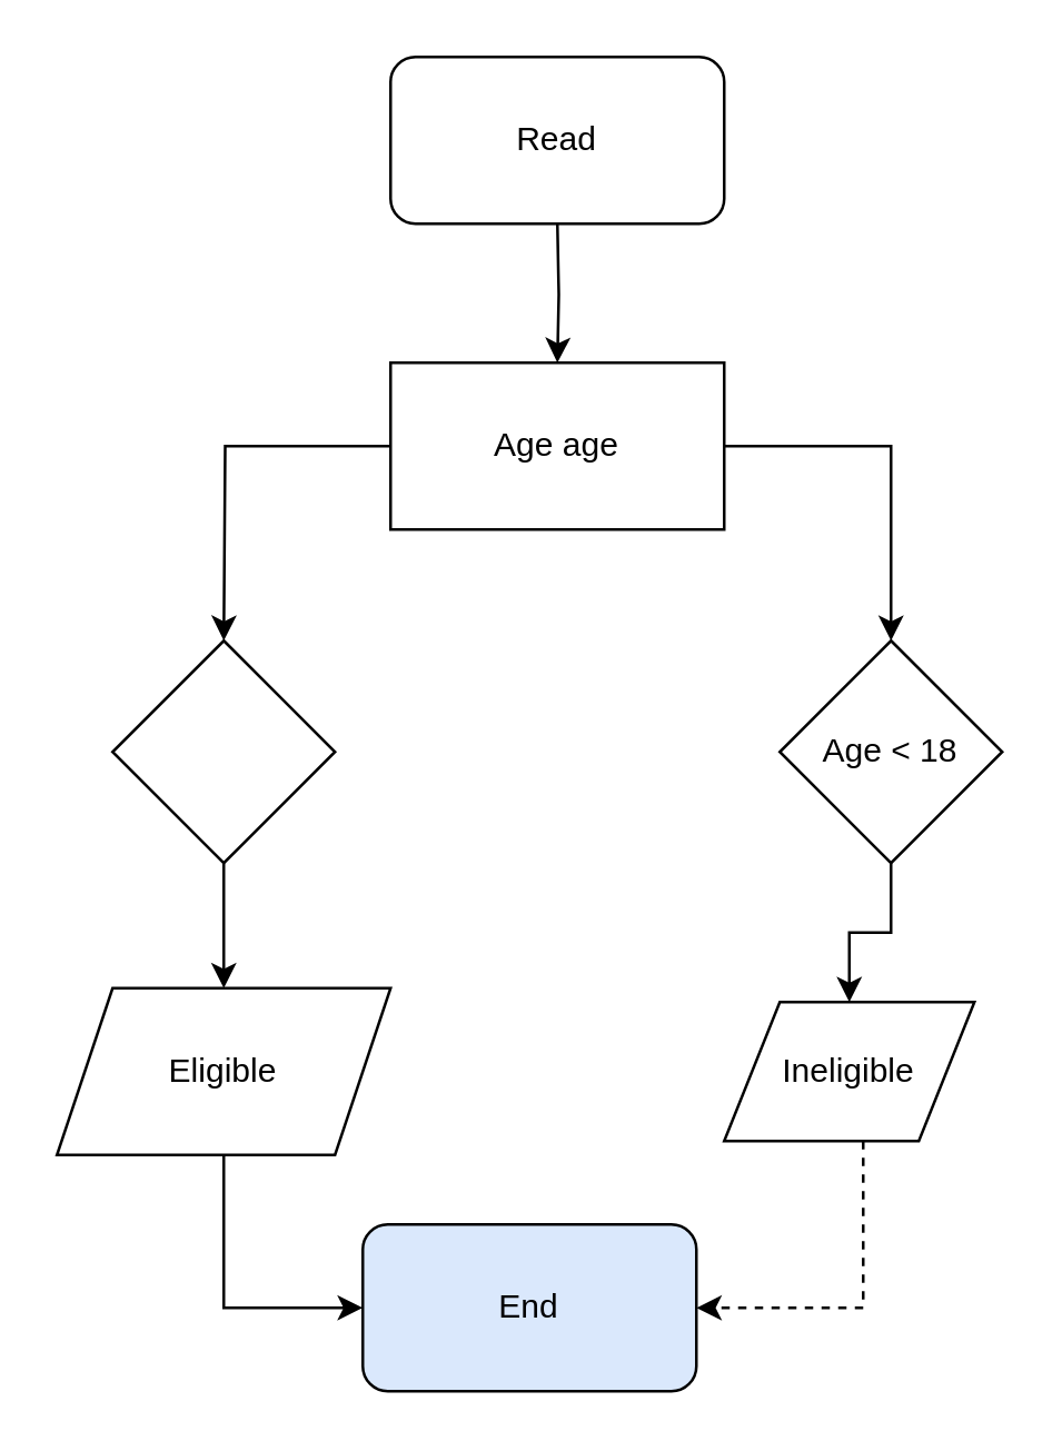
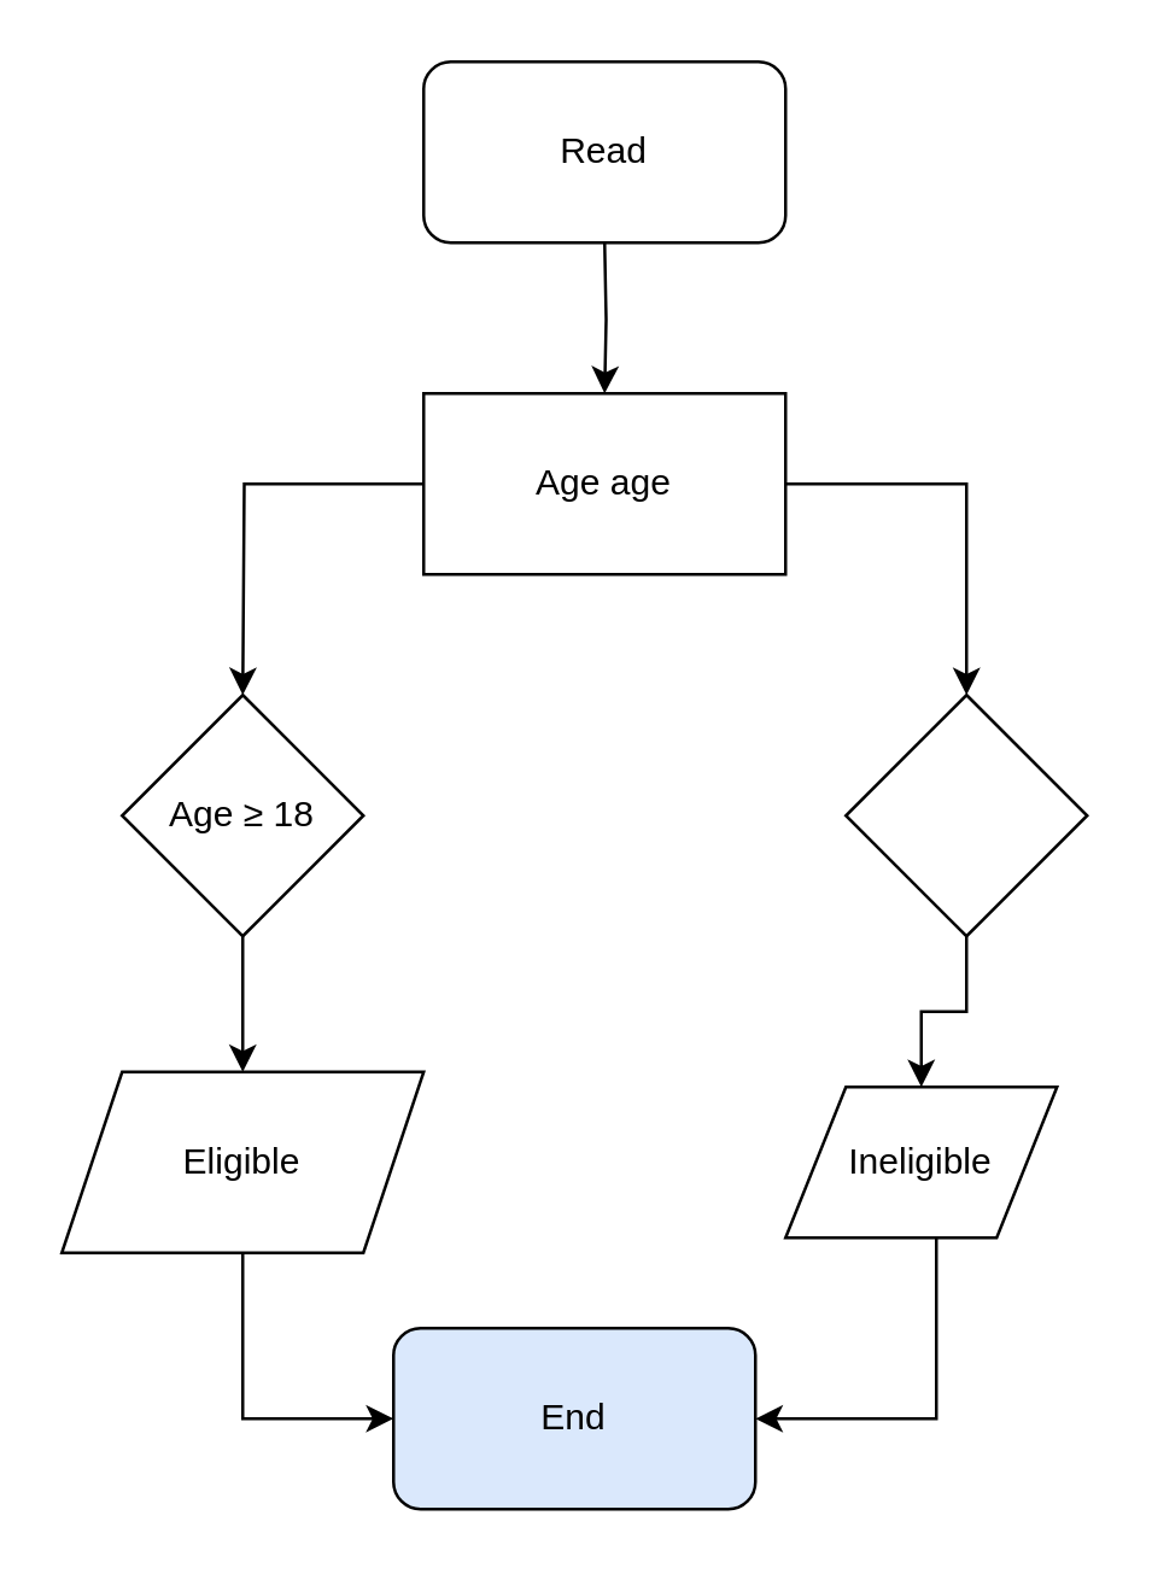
  <mxCell id="0" />
  <mxCell id="1" parent="0" />
  <mxCell id="2" value="" style="rounded=1;whiteSpace=wrap;html=1;" vertex="1" parent="1"><mxGeometry x="140" y="20" width="120" height="60" as="geometry" /></mxCell>
  <mxCell id="3" value="" style="edgeStyle=orthogonalEdgeStyle;rounded=0;orthogonalLoop=1;jettySize=auto;html=1;" edge="1" parent="1" target="7"><mxGeometry relative="1" as="geometry"><mxPoint x="200" y="80" as="sourcePoint" /></mxGeometry></mxCell>
  <mxCell id="4" value="Read" style="text;html=1;strokeColor=none;fillColor=none;align=center;verticalAlign=middle;whiteSpace=wrap;rounded=0;" vertex="1" parent="1"><mxGeometry x="170" y="35" width="60" height="30" as="geometry" /></mxCell>
  <mxCell id="5" style="edgeStyle=orthogonalEdgeStyle;rounded=0;orthogonalLoop=1;jettySize=auto;html=1;" edge="1" parent="1" source="7"><mxGeometry relative="1" as="geometry"><mxPoint x="80" y="230" as="targetPoint" /></mxGeometry></mxCell>
  <mxCell id="6" style="edgeStyle=orthogonalEdgeStyle;rounded=0;orthogonalLoop=1;jettySize=auto;html=1;" edge="1" parent="1" source="7"><mxGeometry relative="1" as="geometry"><mxPoint x="320" y="230" as="targetPoint" /><Array as="points"><mxPoint x="320" y="160" /><mxPoint x="320" y="230" /></Array></mxGeometry></mxCell>
  <mxCell id="7" value="" style="whiteSpace=wrap;html=1;" vertex="1" parent="1"><mxGeometry x="140" y="130" width="120" height="60" as="geometry" /></mxCell>
  <mxCell id="8" value="Age age" style="text;html=1;strokeColor=none;fillColor=none;align=center;verticalAlign=middle;whiteSpace=wrap;rounded=0;" vertex="1" parent="1"><mxGeometry x="170" y="145" width="60" height="30" as="geometry" /></mxCell>
  <mxCell id="9" value="" style="edgeStyle=orthogonalEdgeStyle;rounded=0;orthogonalLoop=1;jettySize=auto;html=1;" edge="1" parent="1" source="10" target="16"><mxGeometry relative="1" as="geometry" /></mxCell>
  <mxCell id="10" value="" style="rhombus;whiteSpace=wrap;html=1;" vertex="1" parent="1"><mxGeometry x="40" y="230" width="80" height="80" as="geometry" /></mxCell>
+ <mxCell id="11" value="Age&amp;nbsp;≥ 18" style="text;html=1;strokeColor=none;fillColor=none;align=center;verticalAlign=middle;whiteSpace=wrap;rounded=0;" vertex="1" parent="1"><mxGeometry x="50" y="255" width="60" height="30" as="geometry" /></mxCell>
  <mxCell id="12" value="" style="edgeStyle=orthogonalEdgeStyle;rounded=0;orthogonalLoop=1;jettySize=auto;html=1;" edge="1" parent="1" source="13" target="18"><mxGeometry relative="1" as="geometry" /></mxCell>
  <mxCell id="13" value="" style="rhombus;whiteSpace=wrap;html=1;" vertex="1" parent="1"><mxGeometry x="280" y="230" width="80" height="80" as="geometry" /></mxCell>
- <mxCell id="14" value="Age &amp;lt; 18" style="text;html=1;strokeColor=none;fillColor=none;align=center;verticalAlign=middle;whiteSpace=wrap;rounded=0;" vertex="1" parent="1"><mxGeometry x="290" y="255" width="60" height="30" as="geometry" /></mxCell>
  <mxCell id="15" style="edgeStyle=orthogonalEdgeStyle;rounded=0;orthogonalLoop=1;jettySize=auto;html=1;exitX=0.5;exitY=1;exitDx=0;exitDy=0;entryX=0;entryY=0.5;entryDx=0;entryDy=0;" edge="1" parent="1" source="16" target="20"><mxGeometry relative="1" as="geometry" /></mxCell>
  <mxCell id="16" value="" style="shape=parallelogram;perimeter=parallelogramPerimeter;whiteSpace=wrap;html=1;fixedSize=1;" vertex="1" parent="1"><mxGeometry x="20" y="355" width="120" height="60" as="geometry" /></mxCell>
- <mxCell id="17" style="edgeStyle=orthogonalEdgeStyle;rounded=0;orthogonalLoop=1;jettySize=auto;html=1;entryX=1;entryY=0.5;entryDx=0;entryDy=0;dashed=1;" edge="1" parent="1" source="18" target="20"><mxGeometry relative="1" as="geometry"><Array as="points"><mxPoint x="310" y="470" /></Array></mxGeometry></mxCell>
+ <mxCell id="17" style="edgeStyle=orthogonalEdgeStyle;rounded=0;orthogonalLoop=1;jettySize=auto;html=1;entryX=1;entryY=0.5;entryDx=0;entryDy=0;" edge="1" parent="1" source="18" target="20"><mxGeometry relative="1" as="geometry"><Array as="points"><mxPoint x="310" y="470" /></Array></mxGeometry></mxCell>
  <mxCell id="18" value="Ineligible" style="shape=parallelogram;perimeter=parallelogramPerimeter;whiteSpace=wrap;html=1;fixedSize=1;" vertex="1" parent="1"><mxGeometry x="260" y="360" width="90" height="50" as="geometry" /></mxCell>
  <mxCell id="19" value="Eligible" style="text;html=1;strokeColor=none;fillColor=none;align=center;verticalAlign=middle;whiteSpace=wrap;rounded=0;" vertex="1" parent="1"><mxGeometry x="50" y="370" width="60" height="30" as="geometry" /></mxCell>
  <mxCell id="20" value="End" style="rounded=1;whiteSpace=wrap;html=1;fillColor=#dae8fc;" vertex="1" parent="1"><mxGeometry x="130" y="440" width="120" height="60" as="geometry" /></mxCell>
